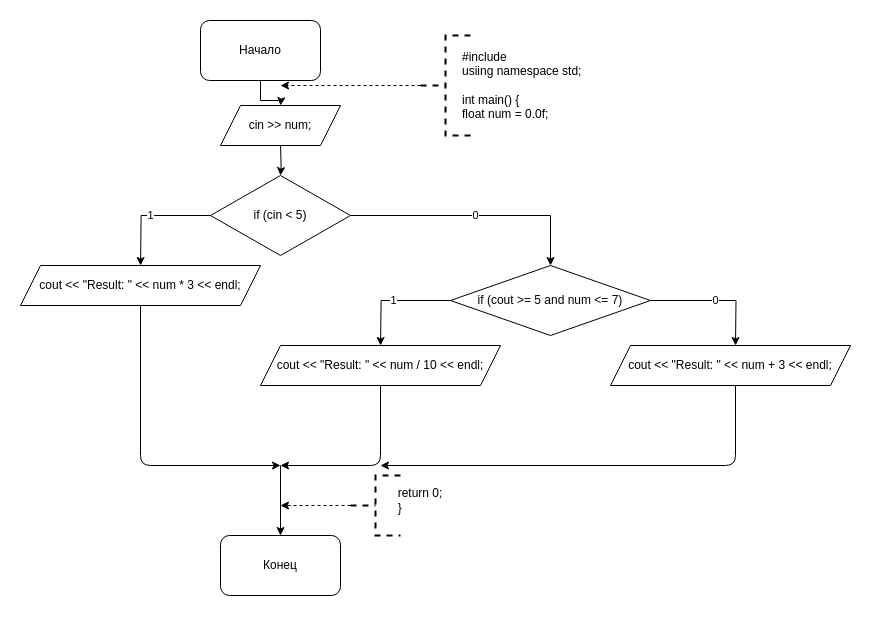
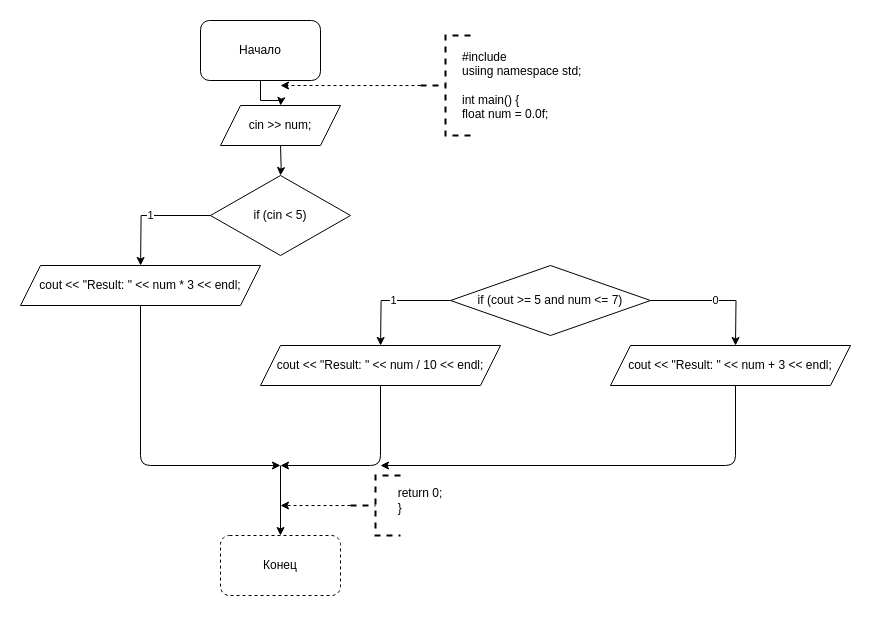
  <mxCell id="0" />
  <mxCell id="1" parent="0" />
  <mxCell id="2" style="edgeStyle=orthogonalEdgeStyle;rounded=0;orthogonalLoop=1;jettySize=auto;html=1;" edge="1" parent="1" source="3"><mxGeometry relative="1" as="geometry"><mxPoint x="280" y="105" as="targetPoint" /></mxGeometry></mxCell>
  <mxCell id="3" value="Начало" style="rounded=1;whiteSpace=wrap;html=1;" vertex="1" parent="1"><mxGeometry x="200" y="20" width="120" height="60" as="geometry" /></mxCell>
  <mxCell id="4" style="edgeStyle=orthogonalEdgeStyle;rounded=0;orthogonalLoop=1;jettySize=auto;html=1;" edge="1" parent="1" target="7"><mxGeometry relative="1" as="geometry"><mxPoint x="280" y="185" as="targetPoint" /><mxPoint x="280.059" y="145" as="sourcePoint" /></mxGeometry></mxCell>
  <mxCell id="5" value="1" style="edgeStyle=orthogonalEdgeStyle;rounded=0;orthogonalLoop=1;jettySize=auto;html=1;" edge="1" parent="1" source="7"><mxGeometry relative="1" as="geometry"><mxPoint x="140.059" y="265" as="targetPoint" /></mxGeometry></mxCell>
- <mxCell id="6" value="0" style="edgeStyle=orthogonalEdgeStyle;rounded=0;orthogonalLoop=1;jettySize=auto;html=1;entryX=0.5;entryY=0;entryDx=0;entryDy=0;" edge="1" parent="1" source="7" target="10"><mxGeometry relative="1" as="geometry"><mxPoint x="420" y="265" as="targetPoint" /><Array as="points"><mxPoint x="550" y="215" /></Array></mxGeometry></mxCell>
  <mxCell id="7" value="if (cin &amp;lt; 5)" style="rhombus;whiteSpace=wrap;html=1;" vertex="1" parent="1"><mxGeometry x="210" y="175" width="140" height="80" as="geometry" /></mxCell>
  <mxCell id="8" value="1" style="edgeStyle=orthogonalEdgeStyle;rounded=0;orthogonalLoop=1;jettySize=auto;html=1;" edge="1" parent="1" source="10"><mxGeometry relative="1" as="geometry"><mxPoint x="380.059" y="345" as="targetPoint" /></mxGeometry></mxCell>
  <mxCell id="9" value="0" style="edgeStyle=orthogonalEdgeStyle;rounded=0;orthogonalLoop=1;jettySize=auto;html=1;" edge="1" parent="1" source="10"><mxGeometry relative="1" as="geometry"><mxPoint x="735" y="345" as="targetPoint" /></mxGeometry></mxCell>
  <mxCell id="10" value="&lt;div&gt;&lt;span&gt;if (cout &amp;gt;= 5 and num &amp;lt;= 7)&lt;/span&gt;&lt;/div&gt;" style="rhombus;whiteSpace=wrap;html=1;align=center;" vertex="1" parent="1"><mxGeometry x="450" y="265" width="200" height="70" as="geometry" /></mxCell>
  <mxCell id="11" value="" style="endArrow=classic;html=1;exitX=0.5;exitY=1;exitDx=0;exitDy=0;" edge="1" parent="1"><mxGeometry width="50" height="50" relative="1" as="geometry"><mxPoint x="140" y="305" as="sourcePoint" /><mxPoint x="280" y="465" as="targetPoint" /><Array as="points"><mxPoint x="140" y="465" /></Array></mxGeometry></mxCell>
  <mxCell id="12" value="" style="endArrow=classic;html=1;exitX=0.5;exitY=1;exitDx=0;exitDy=0;" edge="1" parent="1"><mxGeometry width="50" height="50" relative="1" as="geometry"><mxPoint x="380" y="385" as="sourcePoint" /><mxPoint x="280" y="465" as="targetPoint" /><Array as="points"><mxPoint x="380" y="465" /></Array></mxGeometry></mxCell>
  <mxCell id="13" value="" style="endArrow=classic;html=1;exitX=0.5;exitY=1;exitDx=0;exitDy=0;" edge="1" parent="1"><mxGeometry width="50" height="50" relative="1" as="geometry"><mxPoint x="735" y="385" as="sourcePoint" /><mxPoint x="380" y="465" as="targetPoint" /><Array as="points"><mxPoint x="735" y="465" /></Array></mxGeometry></mxCell>
  <mxCell id="14" value="" style="endArrow=classic;html=1;" edge="1" parent="1" target="15"><mxGeometry width="50" height="50" relative="1" as="geometry"><mxPoint x="280" y="465" as="sourcePoint" /><mxPoint x="280" y="545" as="targetPoint" /></mxGeometry></mxCell>
- <mxCell id="15" value="Конец" style="rounded=1;whiteSpace=wrap;html=1;" vertex="1" parent="1"><mxGeometry x="220" y="535" width="120" height="60" as="geometry" /></mxCell>
+ <mxCell id="15" value="Конец" style="rounded=1;whiteSpace=wrap;html=1;dashed=1;" vertex="1" parent="1"><mxGeometry x="220" y="535" width="120" height="60" as="geometry" /></mxCell>
  <mxCell id="16" style="edgeStyle=orthogonalEdgeStyle;rounded=0;orthogonalLoop=1;jettySize=auto;html=1;dashed=1;" edge="1" parent="1" source="17"><mxGeometry relative="1" as="geometry"><mxPoint x="280" y="85" as="targetPoint" /></mxGeometry></mxCell>
  <mxCell id="17" value="" style="strokeWidth=2;html=1;shape=mxgraph.flowchart.annotation_2;align=left;labelPosition=right;pointerEvents=1;dashed=1;" vertex="1" parent="1"><mxGeometry x="420" y="35" width="50" height="100" as="geometry" /></mxCell>
  <mxCell id="18" value="#include&lt;br&gt;usiing namespace std;&lt;br&gt;&lt;br&gt;int main() {&lt;br&gt;float num = 0.0f;" style="text;html=1;strokeColor=none;fillColor=none;align=left;verticalAlign=middle;whiteSpace=wrap;rounded=0;dashed=1;" vertex="1" parent="1"><mxGeometry x="460" y="45" width="130" height="80" as="geometry" /></mxCell>
  <mxCell id="19" style="edgeStyle=orthogonalEdgeStyle;rounded=0;orthogonalLoop=1;jettySize=auto;html=1;dashed=1;" edge="1" parent="1" source="20"><mxGeometry relative="1" as="geometry"><mxPoint x="280" y="505" as="targetPoint" /></mxGeometry></mxCell>
  <mxCell id="20" value="" style="strokeWidth=2;html=1;shape=mxgraph.flowchart.annotation_2;align=left;labelPosition=right;pointerEvents=1;dashed=1;" vertex="1" parent="1"><mxGeometry x="350" y="475" width="50" height="60" as="geometry" /></mxCell>
  <mxCell id="21" value="return 0;&lt;br&gt;&lt;div style=&quot;text-align: left&quot;&gt;&lt;span&gt;}&lt;/span&gt;&lt;/div&gt;" style="text;html=1;strokeColor=none;fillColor=none;align=center;verticalAlign=middle;whiteSpace=wrap;rounded=0;dashed=1;" vertex="1" parent="1"><mxGeometry x="380" y="485" width="80" height="30" as="geometry" /></mxCell>
  <mxCell id="22" value="cin &amp;gt;&amp;gt; num;" style="shape=parallelogram;perimeter=parallelogramPerimeter;whiteSpace=wrap;html=1;fixedSize=1;" vertex="1" parent="1"><mxGeometry x="220" y="105" width="120" height="40" as="geometry" /></mxCell>
  <mxCell id="23" value="&lt;span&gt;cout &amp;lt;&amp;lt; &quot;Result: &quot; &amp;lt;&amp;lt; num * 3 &amp;lt;&amp;lt; endl;&lt;/span&gt;" style="shape=parallelogram;perimeter=parallelogramPerimeter;whiteSpace=wrap;html=1;fixedSize=1;" vertex="1" parent="1"><mxGeometry x="20" y="265" width="240" height="40" as="geometry" /></mxCell>
  <mxCell id="24" value="&lt;span&gt;cout &amp;lt;&amp;lt; &quot;Result: &quot; &amp;lt;&amp;lt; num / 10 &amp;lt;&amp;lt; endl;&lt;/span&gt;" style="shape=parallelogram;perimeter=parallelogramPerimeter;whiteSpace=wrap;html=1;fixedSize=1;" vertex="1" parent="1"><mxGeometry x="260" y="345" width="240" height="40" as="geometry" /></mxCell>
  <mxCell id="25" value="&lt;span&gt;cout &amp;lt;&amp;lt; &quot;Result: &quot; &amp;lt;&amp;lt; num + 3 &amp;lt;&amp;lt; endl;&lt;/span&gt;" style="shape=parallelogram;perimeter=parallelogramPerimeter;whiteSpace=wrap;html=1;fixedSize=1;" vertex="1" parent="1"><mxGeometry x="610" y="345" width="240" height="40" as="geometry" /></mxCell>
